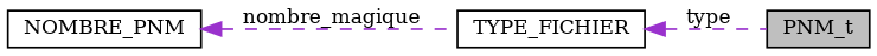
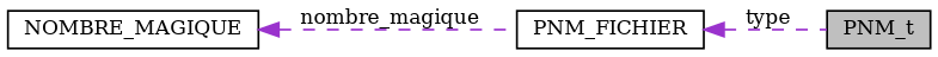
  digraph {
    fontname="DejaVu Serif"
    rankdir=LR
    node [color=black fillcolor=white fontname="DejaVu Serif" fontsize=10 shape=record style=filled]
    edge [color=darkorchid3 dir=back fontname="DejaVu Serif" fontsize=10 labelfontname=Helvetica labelfontsize=10 style=dashed]
    n1 [fillcolor=grey75 fontcolor=black height=0.2 label=PNM_t width=0.4]
-   n2 [height=0.2 label=NOMBRE_PNM width=0.4]
-   n3 [height=0.2 label=TYPE_FICHIER width=0.4]
+   n2 [height=0.2 label=NOMBRE_MAGIQUE width=0.4]
+   n3 [height=0.2 label=PNM_FICHIER width=0.4]
    n2 -> n3 [label=" nombre_magique"]
    n3 -> n1 [label=" type"]
  }
